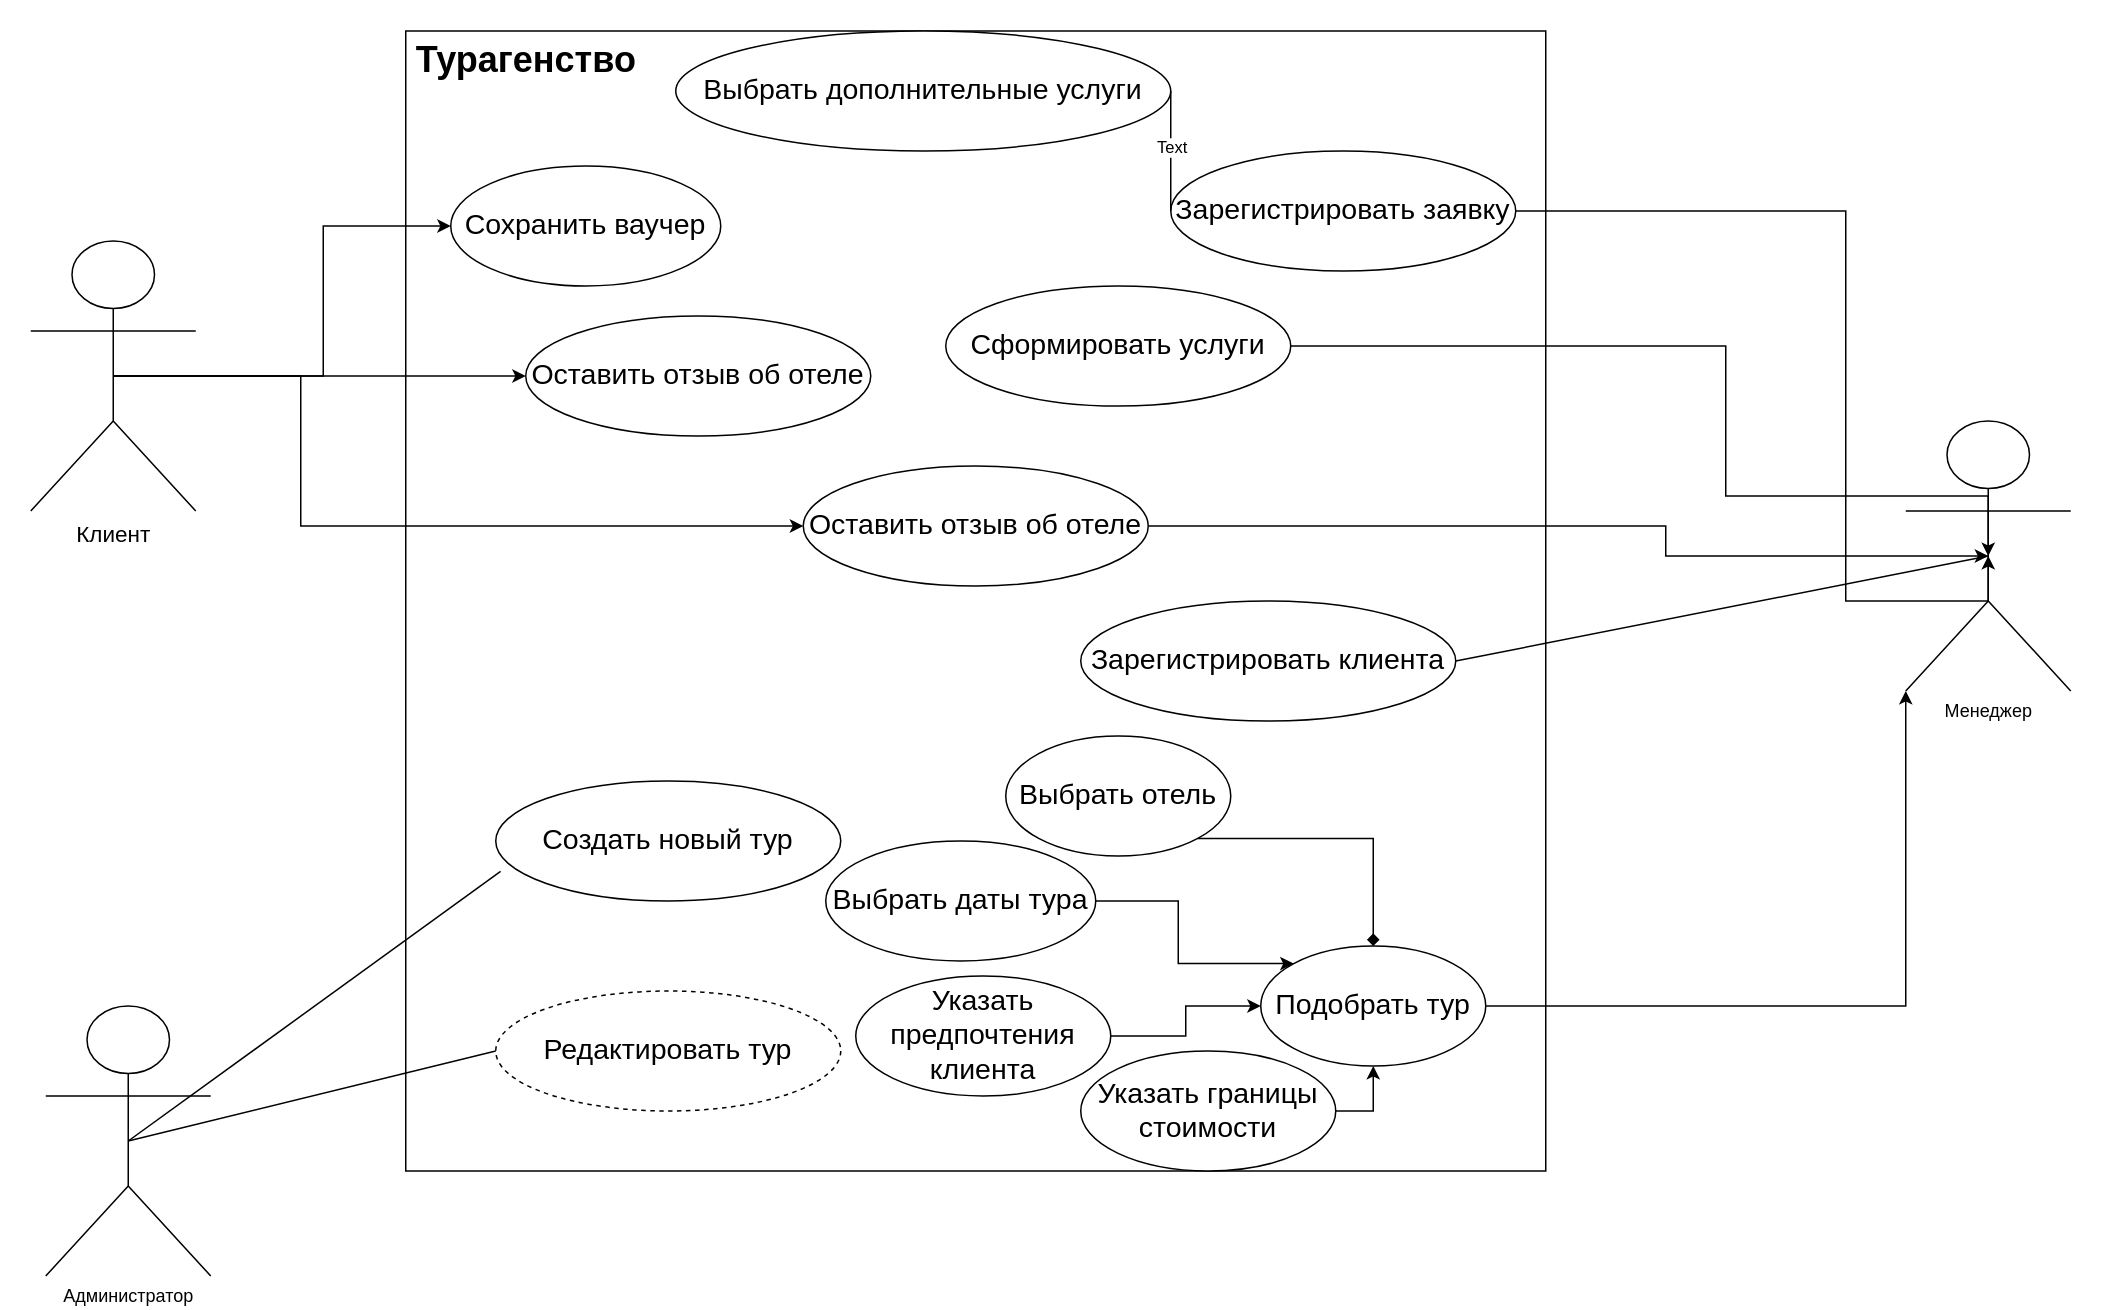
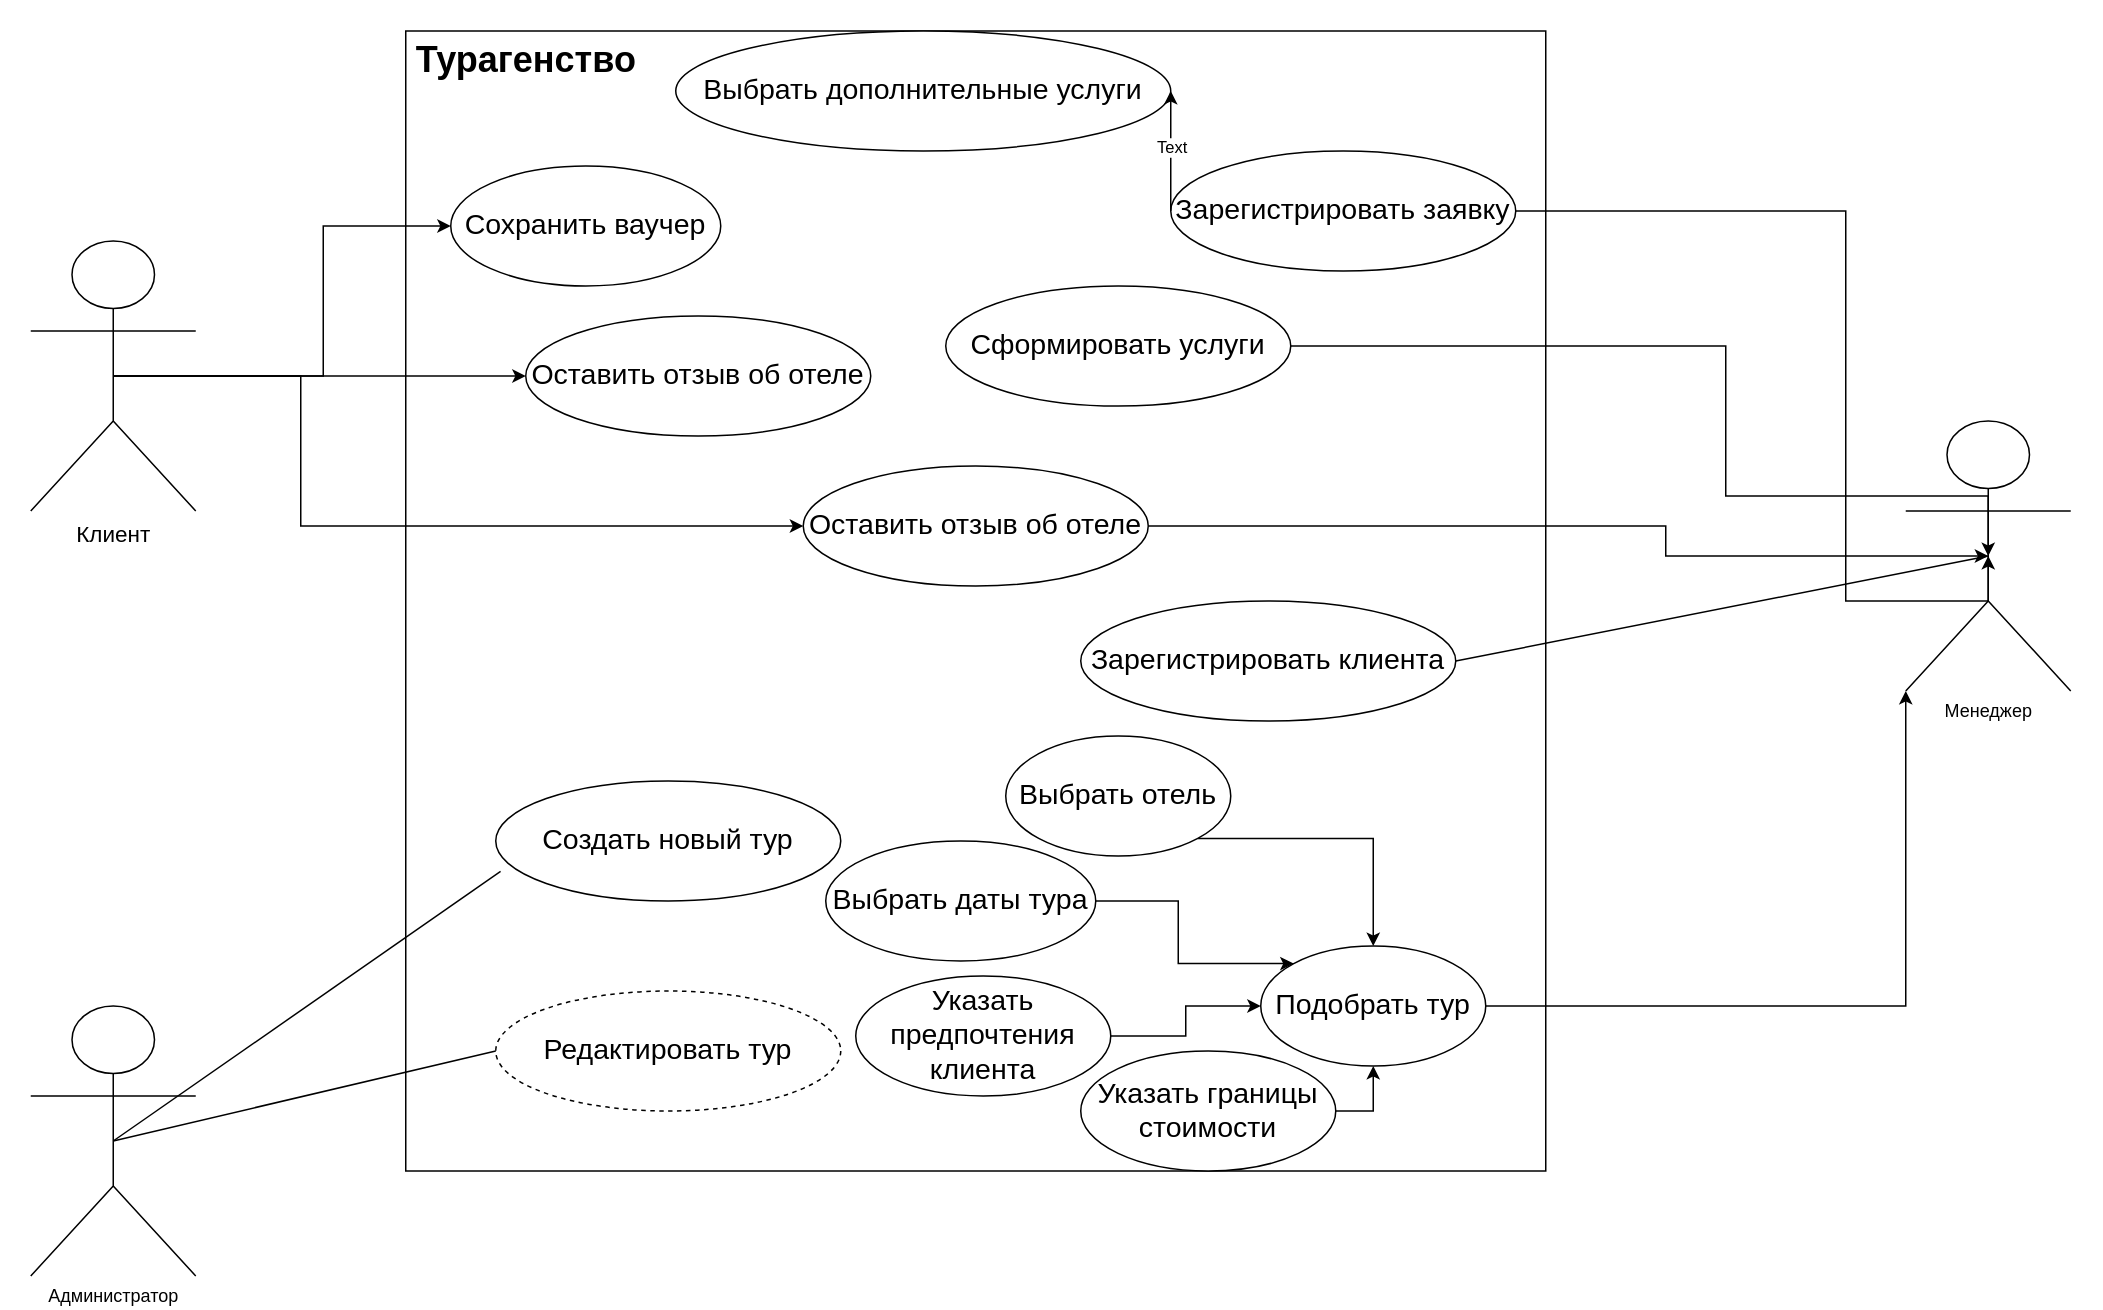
  <mxCell id="0" />
  <mxCell id="1" parent="0" />
  <mxCell id="2" value="" style="whiteSpace=wrap;html=1;aspect=fixed;" vertex="1" parent="1"><mxGeometry x="270" y="20" width="760" height="760" as="geometry" /></mxCell>
  <mxCell id="3" value="Турагенство" style="text;strokeColor=none;fillColor=none;html=1;fontSize=24;fontStyle=1;verticalAlign=middle;align=center;" vertex="1" parent="1"><mxGeometry x="270" y="20" width="160" height="40" as="geometry" /></mxCell>
  <mxCell id="4" style="edgeStyle=orthogonalEdgeStyle;rounded=0;orthogonalLoop=1;jettySize=auto;html=1;exitX=0.5;exitY=0.5;exitDx=0;exitDy=0;exitPerimeter=0;" edge="1" parent="1" source="7" target="10"><mxGeometry relative="1" as="geometry" /></mxCell>
  <mxCell id="5" style="edgeStyle=orthogonalEdgeStyle;rounded=0;orthogonalLoop=1;jettySize=auto;html=1;exitX=0.5;exitY=0.5;exitDx=0;exitDy=0;exitPerimeter=0;" edge="1" parent="1" source="7" target="11"><mxGeometry relative="1" as="geometry" /></mxCell>
  <mxCell id="6" style="edgeStyle=orthogonalEdgeStyle;rounded=0;orthogonalLoop=1;jettySize=auto;html=1;exitX=0.5;exitY=0.5;exitDx=0;exitDy=0;exitPerimeter=0;" edge="1" parent="1" source="7" target="13"><mxGeometry relative="1" as="geometry"><Array as="points"><mxPoint x="200" y="250" /><mxPoint x="200" y="350" /></Array></mxGeometry></mxCell>
  <mxCell id="7" value="&lt;font style=&quot;font-size: 15px;&quot;&gt;Клиент&lt;/font&gt;" style="shape=umlActor;verticalLabelPosition=bottom;verticalAlign=top;html=1;outlineConnect=0;" vertex="1" parent="1"><mxGeometry x="20" y="160" width="110" height="180" as="geometry" /></mxCell>
- <mxCell id="8" value="Администратор" style="shape=umlActor;verticalLabelPosition=bottom;verticalAlign=top;html=1;outlineConnect=0;" vertex="1" parent="1"><mxGeometry x="30" y="670" width="110" height="180" as="geometry" /></mxCell>
+ <mxCell id="8" value="Администратор" style="shape=umlActor;verticalLabelPosition=bottom;verticalAlign=top;html=1;outlineConnect=0;" vertex="1" parent="1"><mxGeometry x="20" y="670" width="110" height="180" as="geometry" /></mxCell>
  <mxCell id="9" value="Менеджер" style="shape=umlActor;verticalLabelPosition=bottom;verticalAlign=top;html=1;outlineConnect=0;" vertex="1" parent="1"><mxGeometry x="1270" y="280" width="110" height="180" as="geometry" /></mxCell>
  <mxCell id="10" value="&lt;font style=&quot;font-size: 19px;&quot;&gt;Сохранить ваучер&lt;/font&gt;" style="ellipse;whiteSpace=wrap;html=1;" vertex="1" parent="1"><mxGeometry x="300" y="110" width="180" height="80" as="geometry" /></mxCell>
  <mxCell id="11" value="&lt;font style=&quot;font-size: 19px;&quot;&gt;Оставить отзыв об отеле&lt;/font&gt;" style="ellipse;whiteSpace=wrap;html=1;" vertex="1" parent="1"><mxGeometry x="350" y="210" width="230" height="80" as="geometry" /></mxCell>
  <mxCell id="12" style="edgeStyle=orthogonalEdgeStyle;rounded=0;orthogonalLoop=1;jettySize=auto;html=1;exitX=1;exitY=0.5;exitDx=0;exitDy=0;entryX=0.5;entryY=0.5;entryDx=0;entryDy=0;entryPerimeter=0;" edge="1" parent="1" source="13" target="9"><mxGeometry relative="1" as="geometry"><Array as="points"><mxPoint x="1110" y="350" /><mxPoint x="1110" y="370" /></Array></mxGeometry></mxCell>
  <mxCell id="13" value="&lt;font style=&quot;font-size: 19px;&quot;&gt;Оставить отзыв об отеле&lt;/font&gt;" style="ellipse;whiteSpace=wrap;html=1;" vertex="1" parent="1"><mxGeometry x="535" y="310" width="230" height="80" as="geometry" /></mxCell>
  <mxCell id="14" value="&lt;font style=&quot;font-size: 19px;&quot;&gt;Редактировать тур&lt;/font&gt;" style="ellipse;whiteSpace=wrap;html=1;dashed=1;" vertex="1" parent="1"><mxGeometry x="330" y="660" width="230" height="80" as="geometry" /></mxCell>
  <mxCell id="15" value="&lt;font style=&quot;font-size: 19px;&quot;&gt;Создать новый тур&lt;/font&gt;" style="ellipse;whiteSpace=wrap;html=1;" vertex="1" parent="1"><mxGeometry x="330" y="520" width="230" height="80" as="geometry" /></mxCell>
  <mxCell id="16" value="" style="endArrow=none;html=1;rounded=0;exitX=0.5;exitY=0.5;exitDx=0;exitDy=0;exitPerimeter=0;entryX=0;entryY=0.5;entryDx=0;entryDy=0;" edge="1" parent="1" source="8" target="14"><mxGeometry width="50" height="50" relative="1" as="geometry"><mxPoint x="550" y="440" as="sourcePoint" /><mxPoint x="600" y="390" as="targetPoint" /></mxGeometry></mxCell>
  <mxCell id="17" value="" style="endArrow=none;html=1;rounded=0;exitX=0.5;exitY=0.5;exitDx=0;exitDy=0;exitPerimeter=0;entryX=0.014;entryY=0.754;entryDx=0;entryDy=0;entryPerimeter=0;" edge="1" parent="1" source="8" target="15"><mxGeometry width="50" height="50" relative="1" as="geometry"><mxPoint x="550" y="440" as="sourcePoint" /><mxPoint x="600" y="390" as="targetPoint" /></mxGeometry></mxCell>
  <mxCell id="18" value="&lt;font style=&quot;font-size: 19px;&quot;&gt;Выбрать дополнительные услуги&lt;/font&gt;" style="ellipse;whiteSpace=wrap;html=1;" vertex="1" parent="1"><mxGeometry x="450" y="20" width="330" height="80" as="geometry" /></mxCell>
  <mxCell id="19" style="edgeStyle=orthogonalEdgeStyle;rounded=0;orthogonalLoop=1;jettySize=auto;html=1;exitX=1;exitY=0.5;exitDx=0;exitDy=0;entryX=0.5;entryY=0.5;entryDx=0;entryDy=0;entryPerimeter=0;" edge="1" parent="1" source="20" target="9"><mxGeometry relative="1" as="geometry"><Array as="points"><mxPoint x="1230" y="140" /><mxPoint x="1230" y="400" /><mxPoint x="1325" y="400" /></Array></mxGeometry></mxCell>
  <mxCell id="20" value="&lt;font style=&quot;font-size: 19px;&quot;&gt;Зарегистрировать заявку&lt;/font&gt;" style="ellipse;whiteSpace=wrap;html=1;" vertex="1" parent="1"><mxGeometry x="780" y="100" width="230" height="80" as="geometry" /></mxCell>
- <mxCell id="21" value="" style="endArrow=none;html=1;rounded=0;entryX=1;entryY=0.5;entryDx=0;entryDy=0;exitX=0;exitY=0.5;exitDx=0;exitDy=0;" edge="1" parent="1" source="20" target="18"><mxGeometry width="50" height="50" relative="1" as="geometry"><mxPoint x="690" y="210" as="sourcePoint" /><mxPoint x="740" y="160" as="targetPoint" /></mxGeometry></mxCell>
+ <mxCell id="21" value="" style="endArrow=classic;html=1;rounded=0;entryX=1;entryY=0.5;entryDx=0;entryDy=0;exitX=0;exitY=0.5;exitDx=0;exitDy=0;" edge="1" parent="1" source="20" target="18"><mxGeometry width="50" height="50" relative="1" as="geometry"><mxPoint x="690" y="210" as="sourcePoint" /><mxPoint x="740" y="160" as="targetPoint" /></mxGeometry></mxCell>
  <mxCell id="22" value="Text" style="edgeLabel;html=1;align=center;verticalAlign=middle;resizable=0;points=[];" vertex="1" connectable="0" parent="21"><mxGeometry x="0.069" relative="1" as="geometry"><mxPoint as="offset" /></mxGeometry></mxCell>
  <mxCell id="23" style="edgeStyle=orthogonalEdgeStyle;rounded=0;orthogonalLoop=1;jettySize=auto;html=1;exitX=1;exitY=0.5;exitDx=0;exitDy=0;entryX=0.5;entryY=0.5;entryDx=0;entryDy=0;entryPerimeter=0;" edge="1" parent="1" source="24" target="9"><mxGeometry relative="1" as="geometry"><Array as="points"><mxPoint x="1150" y="230" /><mxPoint x="1150" y="330" /><mxPoint x="1325" y="330" /></Array></mxGeometry></mxCell>
  <mxCell id="24" value="&lt;font style=&quot;font-size: 19px;&quot;&gt;Сформировать услуги&lt;/font&gt;" style="ellipse;whiteSpace=wrap;html=1;" vertex="1" parent="1"><mxGeometry x="630" y="190" width="230" height="80" as="geometry" /></mxCell>
  <mxCell id="25" value="&lt;font style=&quot;font-size: 19px;&quot;&gt;Зарегистрировать клиента&lt;/font&gt;" style="ellipse;whiteSpace=wrap;html=1;" vertex="1" parent="1"><mxGeometry x="720" y="400" width="250" height="80" as="geometry" /></mxCell>
  <mxCell id="26" value="" style="endArrow=none;html=1;rounded=0;entryX=1;entryY=0.5;entryDx=0;entryDy=0;exitX=0.5;exitY=0.5;exitDx=0;exitDy=0;exitPerimeter=0;" edge="1" parent="1" source="9" target="25"><mxGeometry width="50" height="50" relative="1" as="geometry"><mxPoint x="660" y="440" as="sourcePoint" /><mxPoint x="710" y="390" as="targetPoint" /></mxGeometry></mxCell>
  <mxCell id="27" style="edgeStyle=orthogonalEdgeStyle;rounded=0;orthogonalLoop=1;jettySize=auto;html=1;exitX=1;exitY=0.5;exitDx=0;exitDy=0;entryX=0;entryY=1;entryDx=0;entryDy=0;entryPerimeter=0;" edge="1" parent="1" source="28" target="9"><mxGeometry relative="1" as="geometry"><mxPoint x="1210" y="450" as="targetPoint" /></mxGeometry></mxCell>
  <mxCell id="28" value="&lt;font style=&quot;font-size: 19px;&quot;&gt;Подобрать тур&lt;/font&gt;" style="ellipse;whiteSpace=wrap;html=1;" vertex="1" parent="1"><mxGeometry x="840" y="630" width="150" height="80" as="geometry" /></mxCell>
- <mxCell id="29" style="edgeStyle=orthogonalEdgeStyle;rounded=0;orthogonalLoop=1;jettySize=auto;html=1;exitX=1;exitY=1;exitDx=0;exitDy=0;entryX=0.5;entryY=0;entryDx=0;entryDy=0;endArrow=diamond;" edge="1" parent="1" source="30" target="28"><mxGeometry relative="1" as="geometry" /></mxCell>
+ <mxCell id="29" style="edgeStyle=orthogonalEdgeStyle;rounded=0;orthogonalLoop=1;jettySize=auto;html=1;exitX=1;exitY=1;exitDx=0;exitDy=0;entryX=0.5;entryY=0;entryDx=0;entryDy=0;" edge="1" parent="1" source="30" target="28"><mxGeometry relative="1" as="geometry" /></mxCell>
  <mxCell id="30" value="&lt;font style=&quot;font-size: 19px;&quot;&gt;Выбрать отель&lt;/font&gt;" style="ellipse;whiteSpace=wrap;html=1;" vertex="1" parent="1"><mxGeometry x="670" y="490" width="150" height="80" as="geometry" /></mxCell>
  <mxCell id="31" style="edgeStyle=orthogonalEdgeStyle;rounded=0;orthogonalLoop=1;jettySize=auto;html=1;exitX=1;exitY=0.5;exitDx=0;exitDy=0;entryX=0;entryY=0;entryDx=0;entryDy=0;" edge="1" parent="1" source="32" target="28"><mxGeometry relative="1" as="geometry" /></mxCell>
  <mxCell id="32" value="&lt;font style=&quot;font-size: 19px;&quot;&gt;Выбрать даты тура&lt;/font&gt;" style="ellipse;whiteSpace=wrap;html=1;" vertex="1" parent="1"><mxGeometry x="550" y="560" width="180" height="80" as="geometry" /></mxCell>
  <mxCell id="33" style="edgeStyle=orthogonalEdgeStyle;rounded=0;orthogonalLoop=1;jettySize=auto;html=1;exitX=1;exitY=0.5;exitDx=0;exitDy=0;" edge="1" parent="1" source="34" target="28"><mxGeometry relative="1" as="geometry" /></mxCell>
  <mxCell id="34" value="&lt;font style=&quot;font-size: 19px;&quot;&gt;Указать предпочтения клиента&lt;/font&gt;" style="ellipse;whiteSpace=wrap;html=1;" vertex="1" parent="1"><mxGeometry x="570" y="650" width="170" height="80" as="geometry" /></mxCell>
  <mxCell id="35" style="edgeStyle=orthogonalEdgeStyle;rounded=0;orthogonalLoop=1;jettySize=auto;html=1;exitX=1;exitY=0.5;exitDx=0;exitDy=0;entryX=0.5;entryY=1;entryDx=0;entryDy=0;" edge="1" parent="1" source="36" target="28"><mxGeometry relative="1" as="geometry" /></mxCell>
  <mxCell id="36" value="&lt;font style=&quot;font-size: 19px;&quot;&gt;Указать границы стоимости&lt;/font&gt;" style="ellipse;whiteSpace=wrap;html=1;" vertex="1" parent="1"><mxGeometry x="720" y="700" width="170" height="80" as="geometry" /></mxCell>
